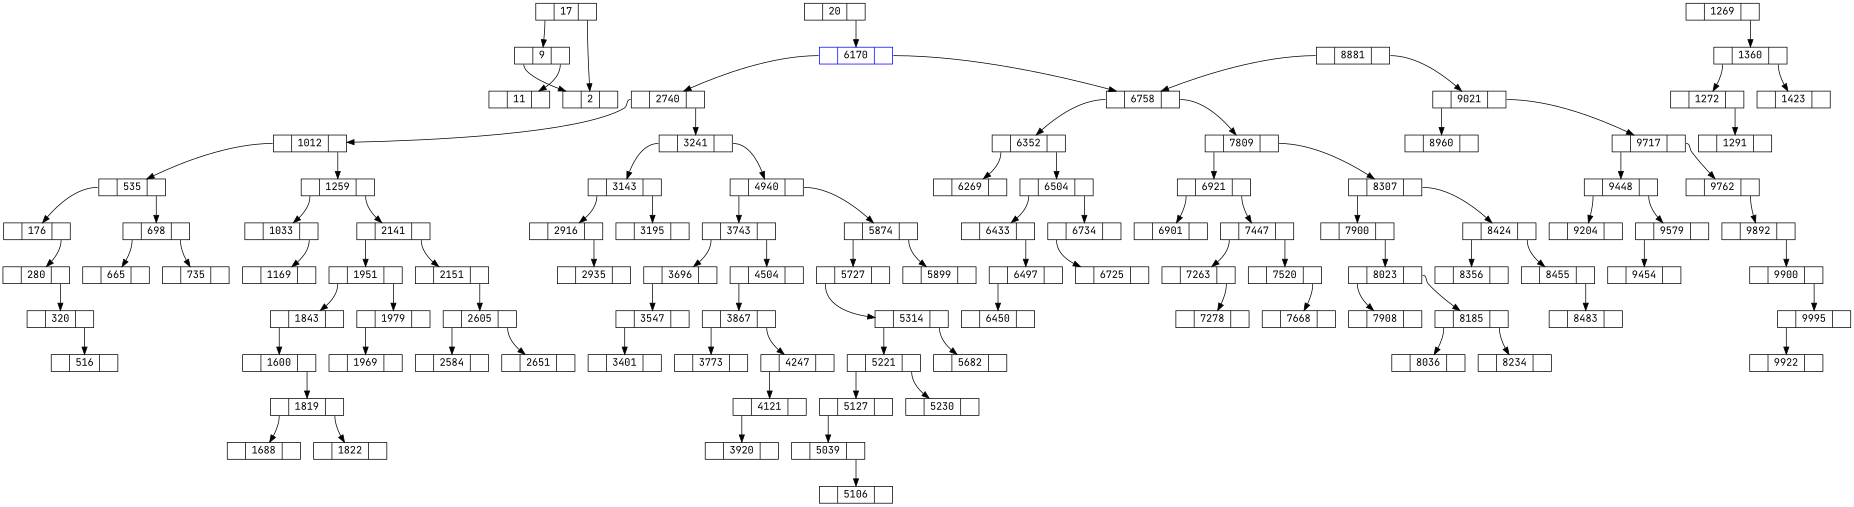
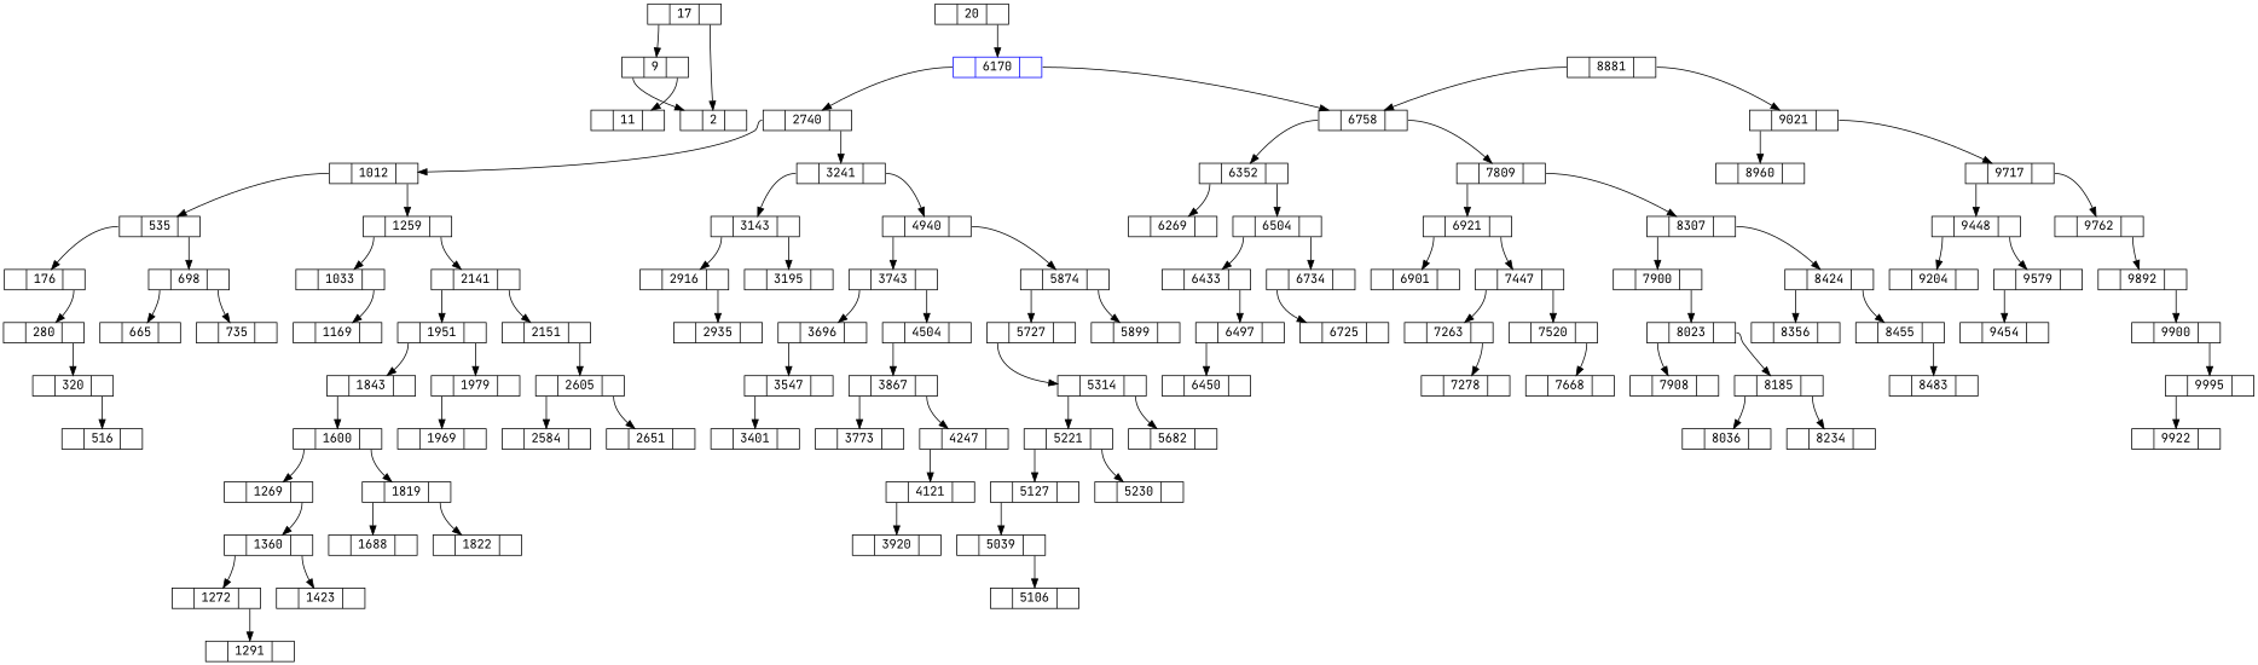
  digraph {
    fontname="JetBrains Mono"
    node [fontname="JetBrains Mono" shape=record]
    edge [fontname="JetBrains Mono" tailport=dir]
    n1 [height=.1 label="<esq> | 2 | <dir> "]
    n2 [height=.1 label="<esq> | 9 | <dir> "]
    n3 [height=.1 label="<esq> | 11 | <dir> "]
    n4 [height=.1 label="<esq> | 17 | <dir> "]
    n5 [height=.1 label="<esq> | 20 | <dir> "]
    n6 [color=blue height=.1 label="<esq> | 6170 | <dir> "]
    n7 [height=.1 label="<esq> | 2740 | <dir> "]
    n8 [height=.1 label="<esq> | 6758 | <dir> "]
    n9 [height=.1 label="<esq> | 176 | <dir> "]
    n10 [height=.1 label="<esq> | 280 | <dir> "]
    n11 [height=.1 label="<esq> | 320 | <dir> "]
    n12 [height=.1 label="<esq> | 516 | <dir> "]
    n13 [height=.1 label="<esq> | 535 | <dir> "]
    n14 [height=.1 label="<esq> | 698 | <dir> "]
    n15 [height=.1 label="<esq> | 665 | <dir> "]
    n16 [height=.1 label="<esq> | 735 | <dir> "]
    n17 [height=.1 label="<esq> | 1012 | <dir> "]
    n18 [height=.1 label="<esq> | 1259 | <dir> "]
    n19 [height=.1 label="<esq> | 1033 | <dir> "]
    n20 [height=.1 label="<esq> | 2141 | <dir> "]
    n21 [height=.1 label="<esq> | 1169 | <dir> "]
    n22 [height=.1 label="<esq> | 1951 | <dir> "]
    n23 [height=.1 label="<esq> | 2151 | <dir> "]
    n24 [height=.1 label="<esq> | 1269 | <dir> "]
    n25 [height=.1 label="<esq> | 1360 | <dir> "]
    n26 [height=.1 label="<esq> | 1272 | <dir> "]
    n27 [height=.1 label="<esq> | 1423 | <dir> "]
    n28 [height=.1 label="<esq> | 1291 | <dir> "]
    n29 [height=.1 label="<esq> | 1600 | <dir> "]
    n30 [height=.1 label="<esq> | 1819 | <dir> "]
    n31 [height=.1 label="<esq> | 1688 | <dir> "]
    n32 [height=.1 label="<esq> | 1822 | <dir> "]
    n33 [height=.1 label="<esq> | 1843 | <dir> "]
    n34 [height=.1 label="<esq> | 1979 | <dir> "]
    n35 [height=.1 label="<esq> | 1969 | <dir> "]
    n36 [height=.1 label="<esq> | 2605 | <dir> "]
    n37 [height=.1 label="<esq> | 2584 | <dir> "]
    n38 [height=.1 label="<esq> | 2651 | <dir> "]
    n39 [height=.1 label="<esq> | 3241 | <dir> "]
    n40 [height=.1 label="<esq> | 3143 | <dir> "]
    n41 [height=.1 label="<esq> | 4940 | <dir> "]
    n42 [height=.1 label="<esq> | 2916 | <dir> "]
    n43 [height=.1 label="<esq> | 2935 | <dir> "]
    n44 [height=.1 label="<esq> | 3195 | <dir> "]
    n45 [height=.1 label="<esq> | 3743 | <dir> "]
    n46 [height=.1 label="<esq> | 5874 | <dir> "]
    n47 [height=.1 label="<esq> | 3401 | <dir> "]
    n48 [height=.1 label="<esq> | 3547 | <dir> "]
    n49 [height=.1 label="<esq> | 3696 | <dir> "]
    n50 [height=.1 label="<esq> | 4504 | <dir> "]
    n51 [height=.1 label="<esq> | 3867 | <dir> "]
    n52 [height=.1 label="<esq> | 3773 | <dir> "]
    n53 [height=.1 label="<esq> | 4247 | <dir> "]
    n54 [height=.1 label="<esq> | 4121 | <dir> "]
    n55 [height=.1 label="<esq> | 3920 | <dir> "]
    n56 [height=.1 label="<esq> | 5727 | <dir> "]
    n57 [height=.1 label="<esq> | 5899 | <dir> "]
    n58 [height=.1 label="<esq> | 5039 | <dir> "]
    n59 [height=.1 label="<esq> | 5106 | <dir> "]
    n60 [height=.1 label="<esq> | 5127 | <dir> "]
    n61 [height=.1 label="<esq> | 5221 | <dir> "]
    n62 [height=.1 label="<esq> | 5230 | <dir> "]
    n63 [height=.1 label="<esq> | 5314 | <dir> "]
    n64 [height=.1 label="<esq> | 5682 | <dir> "]
    n65 [height=.1 label="<esq> | 8881 | <dir> "]
    n66 [height=.1 label="<esq> | 9021 | <dir> "]
    n67 [height=.1 label="<esq> | 6269 | <dir> "]
    n68 [height=.1 label="<esq> | 6352 | <dir> "]
    n69 [height=.1 label="<esq> | 6504 | <dir> "]
    n70 [height=.1 label="<esq> | 6433 | <dir> "]
    n71 [height=.1 label="<esq> | 6734 | <dir> "]
    n72 [height=.1 label="<esq> | 6497 | <dir> "]
    n73 [height=.1 label="<esq> | 6450 | <dir> "]
    n74 [height=.1 label="<esq> | 6725 | <dir> "]
    n75 [height=.1 label="<esq> | 7809 | <dir> "]
    n76 [height=.1 label="<esq> | 6921 | <dir> "]
    n77 [height=.1 label="<esq> | 8307 | <dir> "]
    n78 [height=.1 label="<esq> | 6901 | <dir> "]
    n79 [height=.1 label="<esq> | 7447 | <dir> "]
    n80 [height=.1 label="<esq> | 7263 | <dir> "]
    n81 [height=.1 label="<esq> | 7520 | <dir> "]
    n82 [height=.1 label="<esq> | 7278 | <dir> "]
    n83 [height=.1 label="<esq> | 7668 | <dir> "]
    n84 [height=.1 label="<esq> | 7900 | <dir> "]
    n85 [height=.1 label="<esq> | 8424 | <dir> "]
    n86 [height=.1 label="<esq> | 8023 | <dir> "]
    n87 [height=.1 label="<esq> | 7908 | <dir> "]
    n88 [height=.1 label="<esq> | 8185 | <dir> "]
    n89 [height=.1 label="<esq> | 8036 | <dir> "]
    n90 [height=.1 label="<esq> | 8234 | <dir> "]
    n91 [height=.1 label="<esq> | 8356 | <dir> "]
    n92 [height=.1 label="<esq> | 8455 | <dir> "]
    n93 [height=.1 label="<esq> | 8483 | <dir> "]
    n94 [height=.1 label="<esq> | 8960 | <dir> "]
    n95 [height=.1 label="<esq> | 9717 | <dir> "]
    n96 [height=.1 label="<esq> | 9448 | <dir> "]
    n97 [height=.1 label="<esq> | 9762 | <dir> "]
    n98 [height=.1 label="<esq> | 9204 | <dir> "]
    n99 [height=.1 label="<esq> | 9579 | <dir> "]
    n100 [height=.1 label="<esq> | 9454 | <dir> "]
    n101 [height=.1 label="<esq> | 9892 | <dir> "]
    n102 [height=.1 label="<esq> | 9900 | <dir> "]
    n103 [height=.1 label="<esq> | 9995 | <dir> "]
    n104 [height=.1 label="<esq> | 9922 | <dir> "]
    n2 -> n1 [tailport=esq]
    n2 -> n3
    n4 -> n1
    n4 -> n2 [tailport=esq]
    n5 -> n6
    n6 -> n7 [tailport=esq]
    n6 -> n8
    n7 -> n17 [tailport=esq]
    n7 -> n39
    n8 -> n68 [tailport=esq]
    n8 -> n75
    n9 -> n10
    n10 -> n11
    n11 -> n12
    n13 -> n9 [tailport=esq]
    n13 -> n14
    n14 -> n15 [tailport=esq]
    n14 -> n16
    n17 -> n13 [tailport=esq]
    n17 -> n18
    n18 -> n19 [tailport=esq]
    n18 -> n20
    n19 -> n21
    n20 -> n22 [tailport=esq]
    n20 -> n23
    n22 -> n33 [tailport=esq]
    n22 -> n34
    n23 -> n36
    n24 -> n25
    n25 -> n26 [tailport=esq]
    n25 -> n27
    n26 -> n28
+   n29 -> n24 [tailport=esq]
    n29 -> n30
    n30 -> n31 [tailport=esq]
    n30 -> n32
    n33 -> n29 [tailport=esq]
    n34 -> n35 [tailport=esq]
    n36 -> n37 [tailport=esq]
    n36 -> n38
    n39 -> n40 [tailport=esq]
    n39 -> n41
    n40 -> n42 [tailport=esq]
    n40 -> n44
    n41 -> n45 [tailport=esq]
    n41 -> n46
    n42 -> n43
    n45 -> n49 [tailport=esq]
    n45 -> n50
    n46 -> n56 [tailport=esq]
    n46 -> n57
    n48 -> n47 [tailport=esq]
    n49 -> n48 [tailport=esq]
    n50 -> n51 [tailport=esq]
    n51 -> n52 [tailport=esq]
    n51 -> n53
    n53 -> n54 [tailport=esq]
    n54 -> n55 [tailport=esq]
    n56 -> n63 [tailport=esq]
    n58 -> n59
    n60 -> n58 [tailport=esq]
    n61 -> n60 [tailport=esq]
    n61 -> n62
    n63 -> n61 [tailport=esq]
    n63 -> n64
    n65 -> n8 [tailport=esq]
    n65 -> n66
    n66 -> n94 [tailport=esq]
    n66 -> n95
    n68 -> n67 [tailport=esq]
    n68 -> n69
    n69 -> n70 [tailport=esq]
    n69 -> n71
    n70 -> n72
    n71 -> n74 [tailport=esq]
    n72 -> n73 [tailport=esq]
    n75 -> n76 [tailport=esq]
    n75 -> n77
    n76 -> n78 [tailport=esq]
    n76 -> n79
    n77 -> n84 [tailport=esq]
    n77 -> n85
    n79 -> n80 [tailport=esq]
    n79 -> n81
    n80 -> n82
    n81 -> n83
    n84 -> n86
    n85 -> n91 [tailport=esq]
    n85 -> n92
    n86 -> n87 [tailport=esq]
    n86 -> n88
    n88 -> n89 [tailport=esq]
    n88 -> n90
    n92 -> n93
    n95 -> n96 [tailport=esq]
    n95 -> n97
    n96 -> n98 [tailport=esq]
    n96 -> n99
    n97 -> n101
    n99 -> n100 [tailport=esq]
    n101 -> n102
    n102 -> n103
    n103 -> n104 [tailport=esq]
  }
